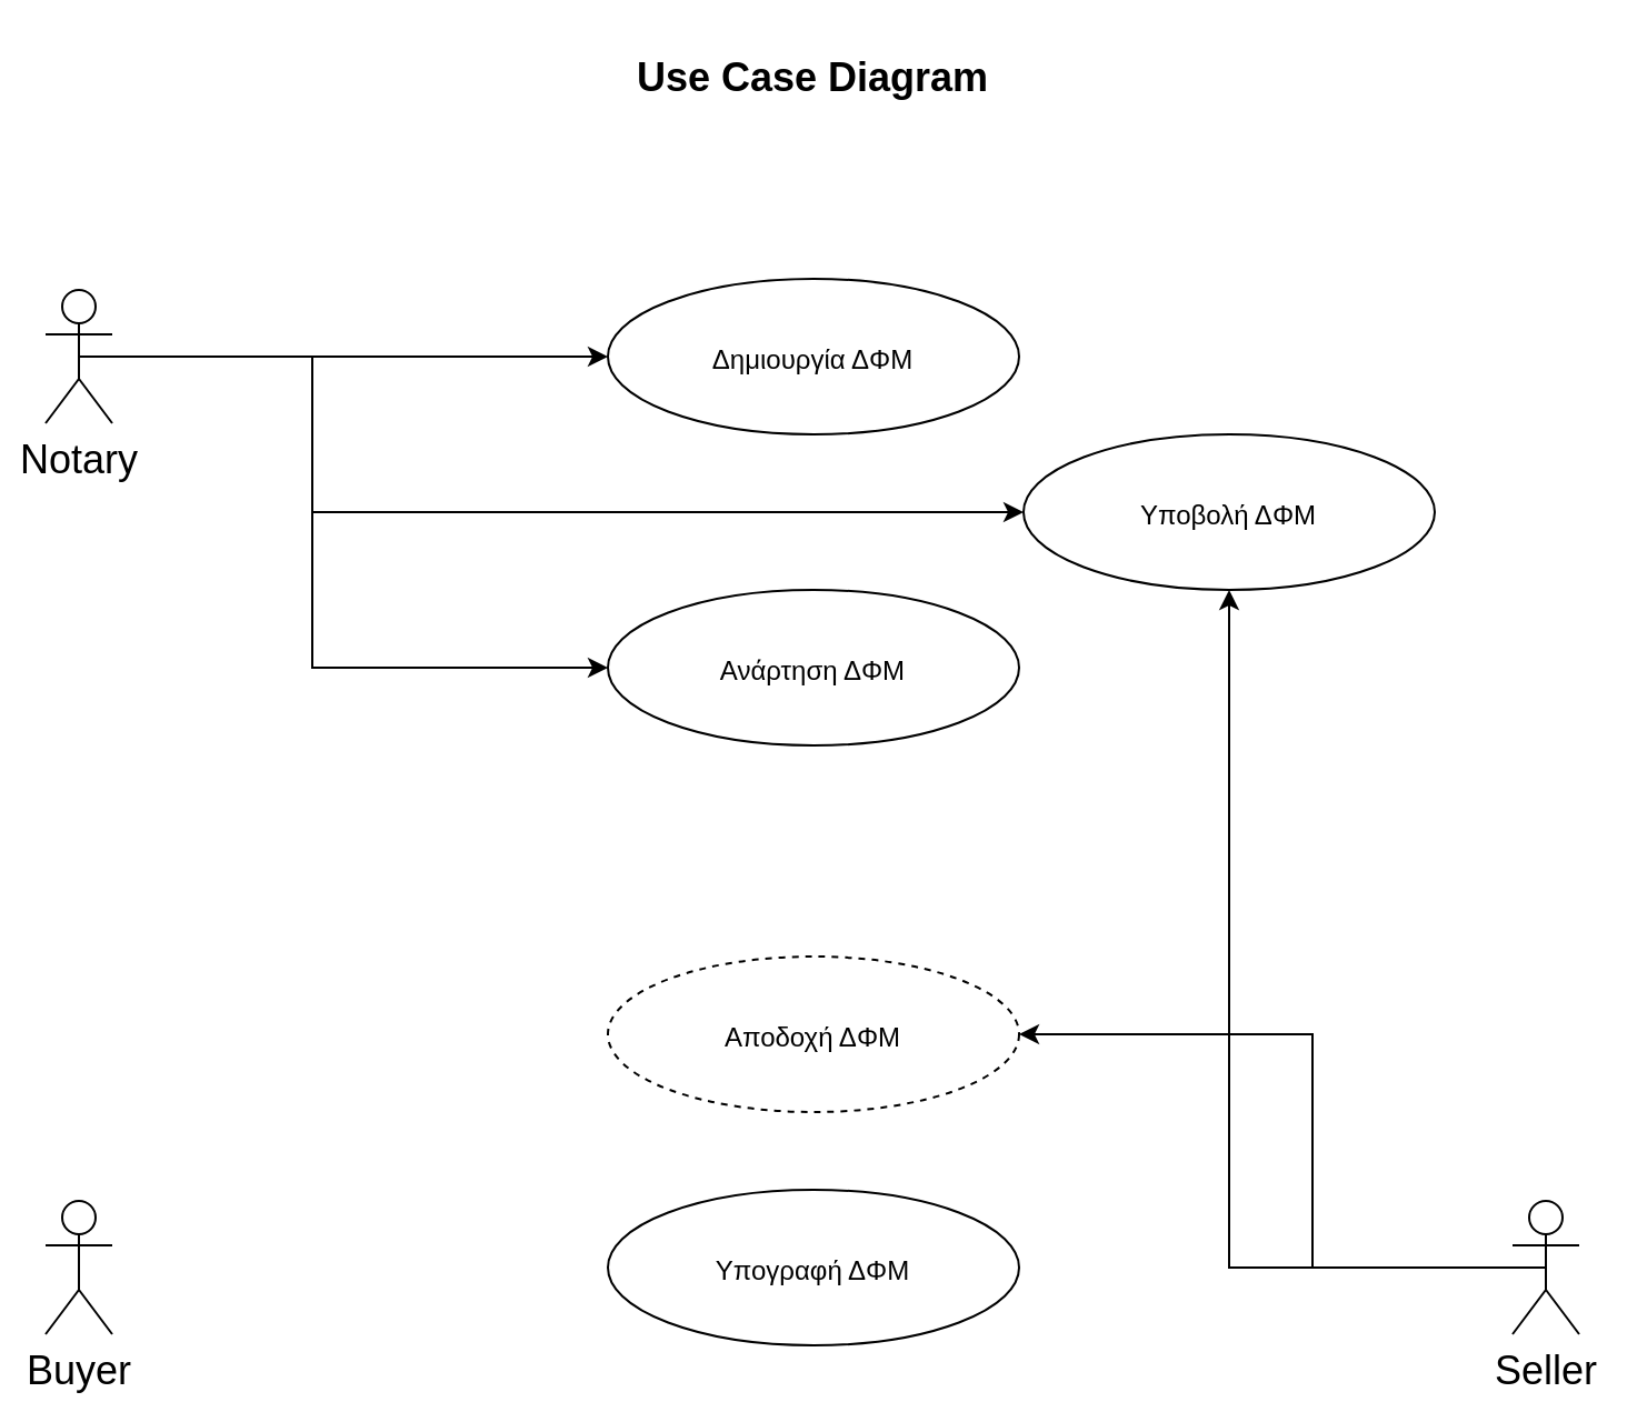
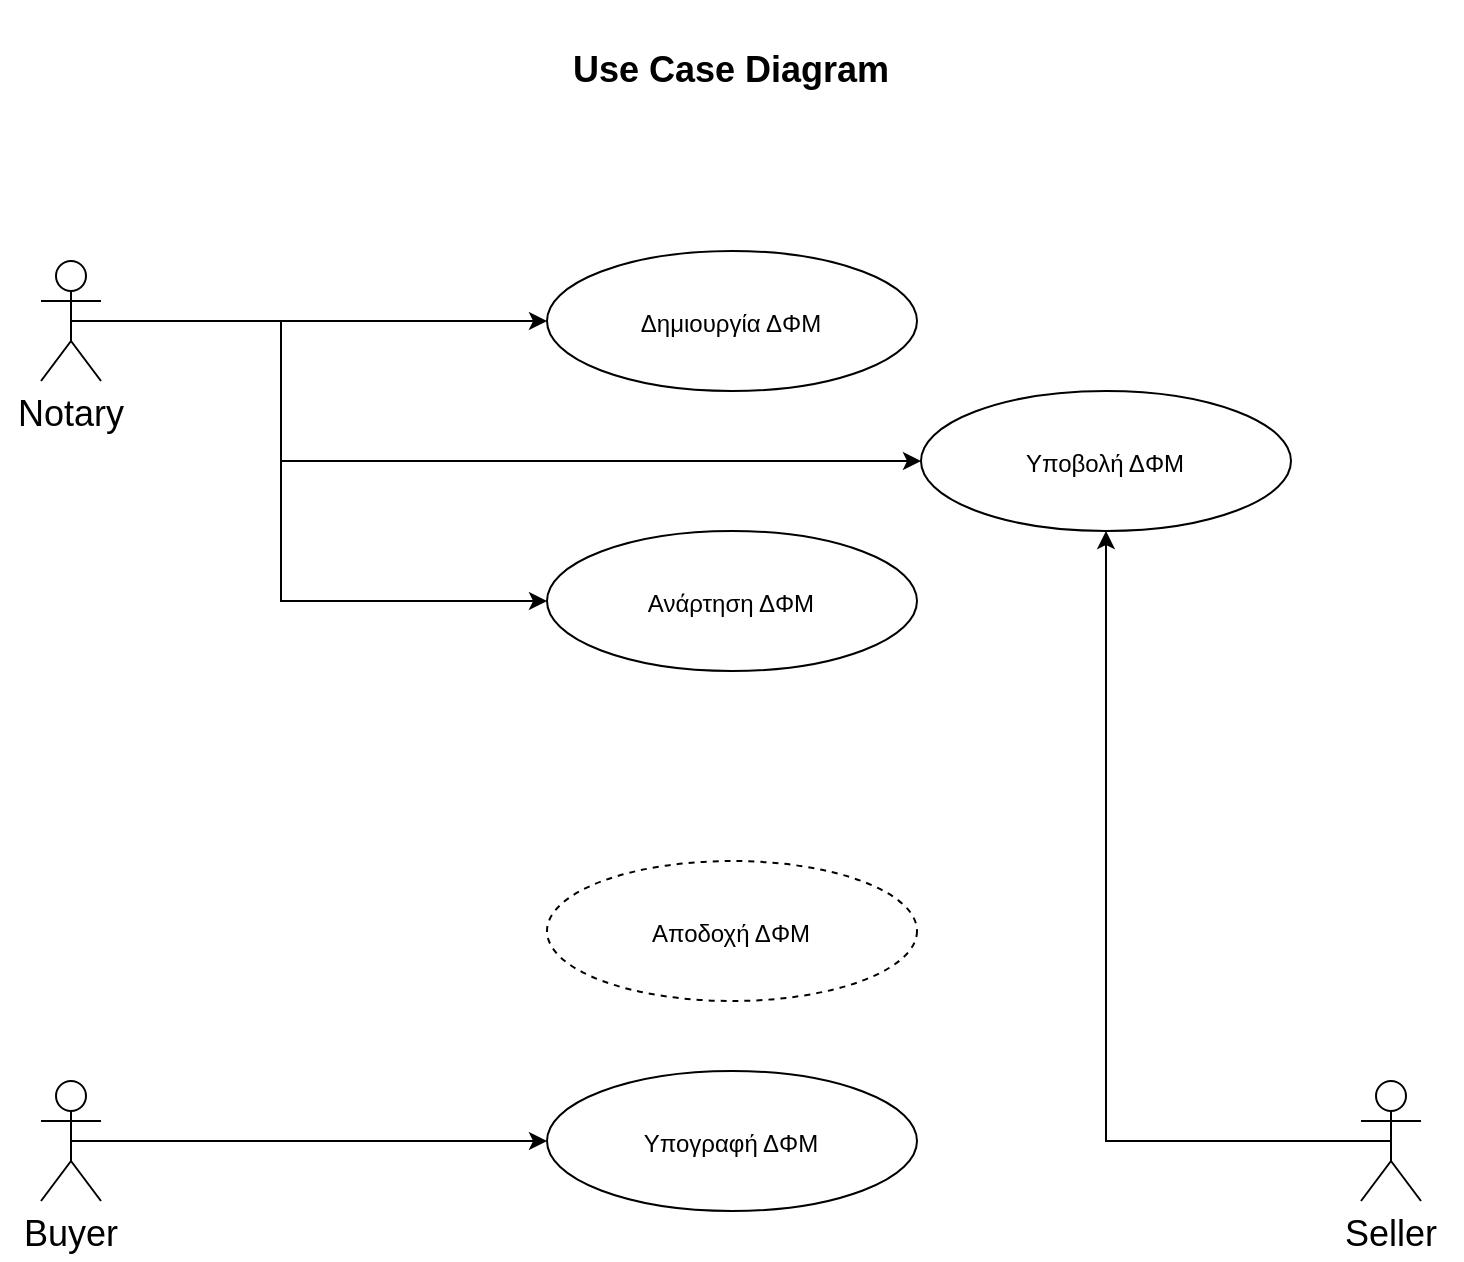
  <mxCell id="0" />
  <mxCell id="1" parent="0" />
  <mxCell id="2" value="&lt;font style=&quot;font-size: 18px;&quot;&gt;Use Case Diagram&lt;/font&gt;" style="text;html=1;strokeColor=none;fillColor=none;align=center;verticalAlign=middle;whiteSpace=wrap;rounded=0;fontStyle=1" vertex="1" parent="1"><mxGeometry x="273" y="20" width="185" height="30" as="geometry" /></mxCell>
+ <mxCell id="3" style="edgeStyle=orthogonalEdgeStyle;rounded=0;orthogonalLoop=1;jettySize=auto;html=1;exitX=0.5;exitY=0.5;exitDx=0;exitDy=0;exitPerimeter=0;fontSize=12;" edge="1" parent="1" source="4" target="16"><mxGeometry relative="1" as="geometry" /></mxCell>
  <mxCell id="4" value="Buyer" style="shape=umlActor;verticalLabelPosition=bottom;verticalAlign=top;html=1;fontSize=18;" vertex="1" parent="1"><mxGeometry x="20" y="540" width="30" height="60" as="geometry" /></mxCell>
- <mxCell id="5" style="edgeStyle=orthogonalEdgeStyle;rounded=0;orthogonalLoop=1;jettySize=auto;html=1;exitX=0.5;exitY=0.5;exitDx=0;exitDy=0;exitPerimeter=0;fontSize=12;entryX=1;entryY=0.5;entryDx=0;entryDy=0;" edge="1" parent="1" source="7" target="15"><mxGeometry relative="1" as="geometry"><mxPoint x="510" y="500" as="targetPoint" /><Array as="points"><mxPoint x="590" y="570" /><mxPoint x="590" y="465" /></Array></mxGeometry></mxCell>
  <mxCell id="6" style="edgeStyle=orthogonalEdgeStyle;rounded=0;orthogonalLoop=1;jettySize=auto;html=1;exitX=0.5;exitY=0.5;exitDx=0;exitDy=0;exitPerimeter=0;fontSize=12;" edge="1" parent="1" source="7" target="13"><mxGeometry relative="1" as="geometry" /></mxCell>
  <mxCell id="7" value="Seller" style="shape=umlActor;verticalLabelPosition=bottom;verticalAlign=top;html=1;fontSize=18;" vertex="1" parent="1"><mxGeometry x="680" y="540" width="30" height="60" as="geometry" /></mxCell>
  <mxCell id="8" style="edgeStyle=orthogonalEdgeStyle;rounded=0;orthogonalLoop=1;jettySize=auto;html=1;exitX=0.5;exitY=0.5;exitDx=0;exitDy=0;exitPerimeter=0;fontSize=12;" edge="1" parent="1" source="11" target="12"><mxGeometry relative="1" as="geometry" /></mxCell>
  <mxCell id="9" style="edgeStyle=orthogonalEdgeStyle;rounded=0;orthogonalLoop=1;jettySize=auto;html=1;exitX=0.5;exitY=0.5;exitDx=0;exitDy=0;exitPerimeter=0;entryX=0;entryY=0.5;entryDx=0;entryDy=0;fontSize=12;" edge="1" parent="1" source="11" target="13"><mxGeometry relative="1" as="geometry"><Array as="points"><mxPoint x="140" y="160" /><mxPoint x="140" y="230" /></Array></mxGeometry></mxCell>
  <mxCell id="10" style="edgeStyle=orthogonalEdgeStyle;rounded=0;orthogonalLoop=1;jettySize=auto;html=1;exitX=0.5;exitY=0.5;exitDx=0;exitDy=0;exitPerimeter=0;entryX=0;entryY=0.5;entryDx=0;entryDy=0;fontSize=12;" edge="1" parent="1" source="11" target="14"><mxGeometry relative="1" as="geometry"><Array as="points"><mxPoint x="140" y="160" /><mxPoint x="140" y="300" /></Array></mxGeometry></mxCell>
  <mxCell id="11" value="Notary" style="shape=umlActor;verticalLabelPosition=bottom;verticalAlign=top;html=1;fontSize=18;" vertex="1" parent="1"><mxGeometry x="20" y="130" width="30" height="60" as="geometry" /></mxCell>
  <mxCell id="12" value="&lt;font style=&quot;font-size: 12px;&quot;&gt;Δημιουργία ΔΦΜ&lt;/font&gt;" style="ellipse;whiteSpace=wrap;html=1;fontSize=18;" vertex="1" parent="1"><mxGeometry x="273" y="125" width="185" height="70" as="geometry" /></mxCell>
  <mxCell id="13" value="&lt;font style=&quot;font-size: 12px;&quot;&gt;Υποβολή ΔΦΜ&lt;/font&gt;" style="ellipse;whiteSpace=wrap;html=1;fontSize=18;" vertex="1" parent="1"><mxGeometry x="460" y="195" width="185" height="70" as="geometry" /></mxCell>
  <mxCell id="14" value="&lt;font style=&quot;font-size: 12px;&quot;&gt;Ανάρτηση ΔΦΜ&lt;/font&gt;" style="ellipse;whiteSpace=wrap;html=1;fontSize=18;" vertex="1" parent="1"><mxGeometry x="273" y="265" width="185" height="70" as="geometry" /></mxCell>
  <mxCell id="15" value="&lt;font style=&quot;font-size: 12px;&quot;&gt;Αποδοχή ΔΦΜ&lt;br&gt;&lt;/font&gt;" style="ellipse;whiteSpace=wrap;html=1;fontSize=18;dashed=1;" vertex="1" parent="1"><mxGeometry x="273" y="430" width="185" height="70" as="geometry" /></mxCell>
  <mxCell id="16" value="&lt;font style=&quot;font-size: 12px;&quot;&gt;Υπογραφή ΔΦΜ&lt;/font&gt;" style="ellipse;whiteSpace=wrap;html=1;fontSize=18;" vertex="1" parent="1"><mxGeometry x="273" y="535" width="185" height="70" as="geometry" /></mxCell>
